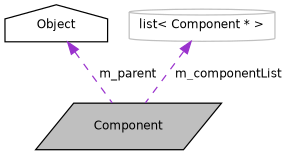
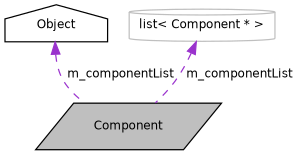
  digraph {
    node [color=black fillcolor=white fontname=Helvetica fontsize=10 style=filled]
    edge [color=darkorchid3 dir=back fontname=Helvetica fontsize=10 labelfontname=Helvetica labelfontsize=10 style=dashed]
    n1 [fillcolor=grey75 fontcolor=black height=0.2 label=Component shape=parallelogram width=0.4]
    n2 [height=0.2 label=Object shape=house width=0.4]
    n3 [color=grey75 height=0.2 label="list\< Component * \>" shape=cylinder width=0.4]
-   n2 -> n1 [label=" m_parent"]
+   n2 -> n1 [label=" m_componentList"]
    n3 -> n1 [label=" m_componentList"]
  }
